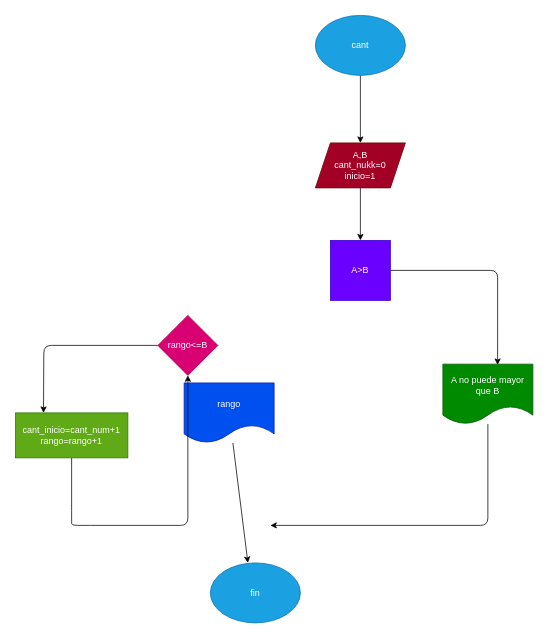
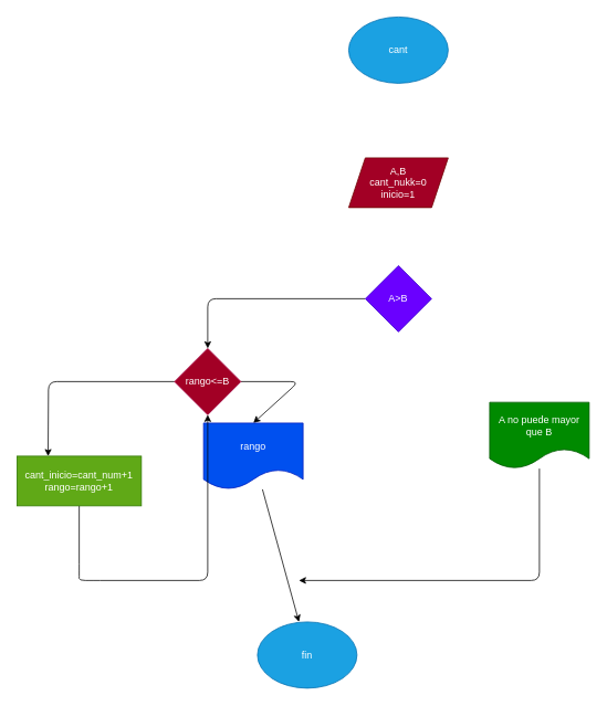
  <mxCell id="0" />
  <mxCell id="1" parent="0" />
- <mxCell id="2" value="" style="edgeStyle=none;html=1;" edge="1" parent="1" source="3" target="5"><mxGeometry relative="1" as="geometry" /></mxCell>
  <mxCell id="3" value="cant" style="ellipse;whiteSpace=wrap;html=1;fillColor=#1ba1e2;fontColor=#ffffff;strokeColor=#006EAF;" vertex="1" parent="1"><mxGeometry x="420" y="20" width="120" height="80" as="geometry" /></mxCell>
- <mxCell id="4" style="edgeStyle=none;html=1;entryX=0.5;entryY=0;entryDx=0;entryDy=0;" edge="1" parent="1" source="5" target="8"><mxGeometry relative="1" as="geometry" /></mxCell>
  <mxCell id="5" value="A,B&lt;br&gt;cant_nukk=0&lt;br&gt;inicio=1" style="shape=parallelogram;perimeter=parallelogramPerimeter;whiteSpace=wrap;html=1;fixedSize=1;fillColor=#a20025;fontColor=#ffffff;strokeColor=#6F0000;" vertex="1" parent="1"><mxGeometry x="420" y="190" width="120" height="60" as="geometry" /></mxCell>
- <mxCell id="6" style="edgeStyle=none;html=1;entryX=0.608;entryY=0.013;entryDx=0;entryDy=0;entryPerimeter=0;" edge="1" parent="1" source="8" target="10"><mxGeometry relative="1" as="geometry"><Array as="points"><mxPoint x="663" y="360" /></Array></mxGeometry></mxCell>
- <mxCell id="8" value="A&amp;gt;B" style="whiteSpace=wrap;html=1;fillColor=#6a00ff;fontColor=#ffffff;strokeColor=#3700CC;rounded=0;" vertex="1" parent="1"><mxGeometry x="440" y="320" width="80" height="80" as="geometry" /></mxCell>
+ <mxCell id="7" style="edgeStyle=none;html=1;entryX=0.5;entryY=0;entryDx=0;entryDy=0;" edge="1" parent="1" source="8" target="13"><mxGeometry relative="1" as="geometry"><Array as="points"><mxPoint x="250" y="360" /></Array></mxGeometry></mxCell>
+ <mxCell id="8" value="A&amp;gt;B" style="rhombus;whiteSpace=wrap;html=1;fillColor=#6a00ff;fontColor=#ffffff;strokeColor=#3700CC;" vertex="1" parent="1"><mxGeometry x="440" y="320" width="80" height="80" as="geometry" /></mxCell>
  <mxCell id="9" style="edgeStyle=none;html=1;" edge="1" parent="1" source="10"><mxGeometry relative="1" as="geometry"><mxPoint x="360" y="700" as="targetPoint" /><Array as="points"><mxPoint x="650" y="700" /></Array></mxGeometry></mxCell>
  <mxCell id="10" value="A no puede mayor&lt;br&gt;que B" style="shape=document;whiteSpace=wrap;html=1;boundedLbl=1;fillColor=#008a00;fontColor=#ffffff;strokeColor=#005700;" vertex="1" parent="1"><mxGeometry x="590" y="485" width="120" height="80" as="geometry" /></mxCell>
+ <mxCell id="11" style="edgeStyle=none;html=1;entryX=0.5;entryY=0;entryDx=0;entryDy=0;" edge="1" parent="1" source="13" target="15"><mxGeometry relative="1" as="geometry"><Array as="points"><mxPoint x="360" y="460" /></Array></mxGeometry></mxCell>
  <mxCell id="12" style="edgeStyle=none;html=1;entryX=0.25;entryY=0;entryDx=0;entryDy=0;" edge="1" parent="1" source="13" target="18"><mxGeometry relative="1" as="geometry"><Array as="points"><mxPoint x="58" y="460" /></Array></mxGeometry></mxCell>
- <mxCell id="13" value="rango&amp;lt;=B" style="rhombus;whiteSpace=wrap;html=1;fillColor=#d80073;fontColor=#ffffff;strokeColor=#A50040;" vertex="1" parent="1"><mxGeometry x="210" y="420" width="80" height="80" as="geometry" /></mxCell>
+ <mxCell id="13" value="rango&amp;lt;=B" style="rhombus;whiteSpace=wrap;html=1;fillColor=#a20025;fontColor=#ffffff;strokeColor=#A50040;" vertex="1" parent="1"><mxGeometry x="210" y="420" width="80" height="80" as="geometry" /></mxCell>
  <mxCell id="14" style="edgeStyle=none;html=1;entryX=0.417;entryY=0;entryDx=0;entryDy=0;entryPerimeter=0;" edge="1" parent="1" source="15" target="16"><mxGeometry relative="1" as="geometry" /></mxCell>
  <mxCell id="15" value="rango" style="shape=document;whiteSpace=wrap;html=1;boundedLbl=1;fillColor=#0050ef;fontColor=#ffffff;strokeColor=#001DBC;" vertex="1" parent="1"><mxGeometry x="245" y="510" width="120" height="80" as="geometry" /></mxCell>
- <mxCell id="16" value="fin" style="ellipse;whiteSpace=wrap;html=1;fillColor=#1ba1e2;fontColor=#ffffff;strokeColor=#006EAF;" vertex="1" parent="1"><mxGeometry x="280" y="750" width="120" height="80" as="geometry" /></mxCell>
+ <mxCell id="16" value="fin" style="ellipse;whiteSpace=wrap;html=1;fillColor=#1ba1e2;fontColor=#ffffff;strokeColor=#006EAF;" vertex="1" parent="1"><mxGeometry x="310" y="750" width="120" height="80" as="geometry" /></mxCell>
  <mxCell id="17" style="edgeStyle=none;html=1;entryX=0.5;entryY=1;entryDx=0;entryDy=0;" edge="1" parent="1" source="18" target="13"><mxGeometry relative="1" as="geometry"><Array as="points"><mxPoint x="95" y="690" /><mxPoint x="95" y="700" /><mxPoint x="110" y="700" /><mxPoint x="250" y="700" /></Array></mxGeometry></mxCell>
  <mxCell id="18" value="cant_inicio=cant_num+1&lt;br&gt;rango=rango+1" style="rounded=0;whiteSpace=wrap;html=1;fillColor=#60a917;fontColor=#ffffff;strokeColor=#2D7600;" vertex="1" parent="1"><mxGeometry x="20" y="550" width="150" height="60" as="geometry" /></mxCell>
